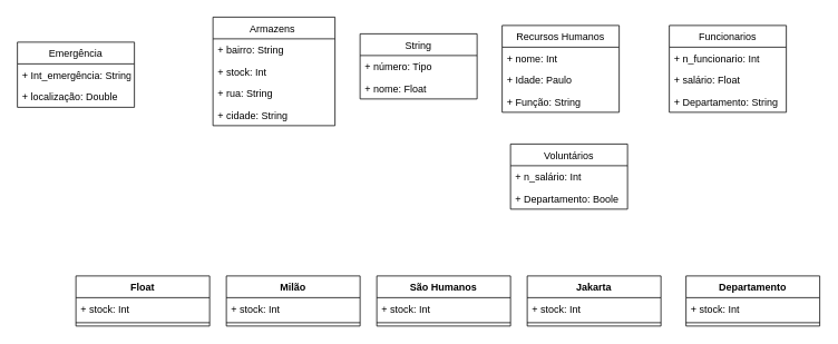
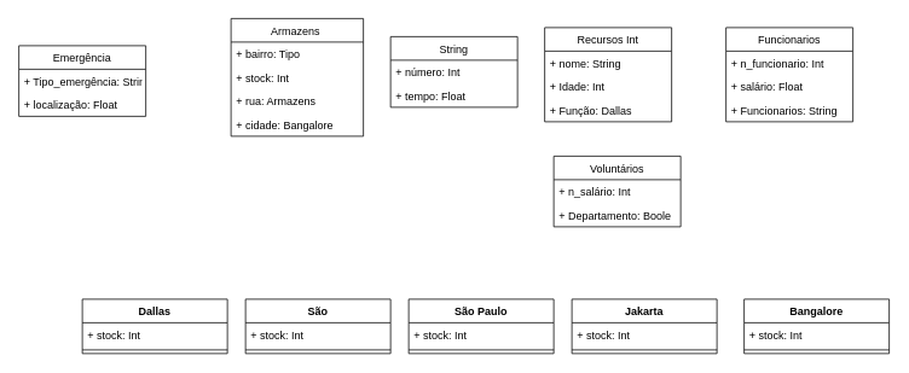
  <mxCell id="0" />
  <mxCell id="1" parent="0" />
  <mxCell id="2" value="Armazens " style="swimlane;fontStyle=0;childLayout=stackLayout;horizontal=1;startSize=26;fillColor=none;horizontalStack=0;resizeParent=1;resizeParentMax=0;resizeLast=0;collapsible=1;marginBottom=0;" vertex="1" parent="1"><mxGeometry x="254" width="146" height="130" as="geometry" y="20"><mxRectangle x="414" width="90" height="26" as="alternateBounds" /></mxGeometry></mxCell>
- <mxCell id="3" value="+ bairro: String" style="text;strokeColor=none;fillColor=none;align=left;verticalAlign=top;spacingLeft=4;spacingRight=4;overflow=hidden;rotatable=0;points=[[0,0.5],[1,0.5]];portConstraint=eastwest;" vertex="1" parent="2"><mxGeometry y="26" width="146" height="26" as="geometry" /></mxCell>
+ <mxCell id="3" value="+ bairro: Tipo" style="text;strokeColor=none;fillColor=none;align=left;verticalAlign=top;spacingLeft=4;spacingRight=4;overflow=hidden;rotatable=0;points=[[0,0.5],[1,0.5]];portConstraint=eastwest;" vertex="1" parent="2"><mxGeometry y="26" width="146" height="26" as="geometry" /></mxCell>
  <mxCell id="4" value="+ stock: Int" style="text;strokeColor=none;fillColor=none;align=left;verticalAlign=top;spacingLeft=4;spacingRight=4;overflow=hidden;rotatable=0;points=[[0,0.5],[1,0.5]];portConstraint=eastwest;" vertex="1" parent="2"><mxGeometry y="52" width="146" height="26" as="geometry" /></mxCell>
- <mxCell id="5" value="+ rua: String" style="text;strokeColor=none;fillColor=none;align=left;verticalAlign=top;spacingLeft=4;spacingRight=4;overflow=hidden;rotatable=0;points=[[0,0.5],[1,0.5]];portConstraint=eastwest;" vertex="1" parent="2"><mxGeometry y="78" width="146" height="26" as="geometry" /></mxCell>
- <mxCell id="6" value="+ cidade: String&#10;" style="text;strokeColor=none;fillColor=none;align=left;verticalAlign=top;spacingLeft=4;spacingRight=4;overflow=hidden;rotatable=0;points=[[0,0.5],[1,0.5]];portConstraint=eastwest;" vertex="1" parent="2"><mxGeometry y="104" width="146" height="26" as="geometry" /></mxCell>
- <mxCell id="7" value="Recursos Humanos" style="swimlane;fontStyle=0;childLayout=stackLayout;horizontal=1;startSize=26;fillColor=none;horizontalStack=0;resizeParent=1;resizeParentMax=0;resizeLast=0;collapsible=1;marginBottom=0;" vertex="1" parent="1"><mxGeometry x="600" y="30" width="140" height="104" as="geometry" /></mxCell>
- <mxCell id="8" value="+ nome: Int" style="text;strokeColor=none;fillColor=none;align=left;verticalAlign=top;spacingLeft=4;spacingRight=4;overflow=hidden;rotatable=0;points=[[0,0.5],[1,0.5]];portConstraint=eastwest;" vertex="1" parent="7"><mxGeometry y="26" width="140" height="26" as="geometry" /></mxCell>
- <mxCell id="9" value="+ Idade: Paulo" style="text;strokeColor=none;fillColor=none;align=left;verticalAlign=top;spacingLeft=4;spacingRight=4;overflow=hidden;rotatable=0;points=[[0,0.5],[1,0.5]];portConstraint=eastwest;" vertex="1" parent="7"><mxGeometry y="52" width="140" height="26" as="geometry" /></mxCell>
- <mxCell id="10" value="+ Função: String" style="text;strokeColor=none;fillColor=none;align=left;verticalAlign=top;spacingLeft=4;spacingRight=4;overflow=hidden;rotatable=0;points=[[0,0.5],[1,0.5]];portConstraint=eastwest;" vertex="1" parent="7"><mxGeometry y="78" width="140" height="26" as="geometry" /></mxCell>
+ <mxCell id="5" value="+ rua: Armazens" style="text;strokeColor=none;fillColor=none;align=left;verticalAlign=top;spacingLeft=4;spacingRight=4;overflow=hidden;rotatable=0;points=[[0,0.5],[1,0.5]];portConstraint=eastwest;" vertex="1" parent="2"><mxGeometry y="78" width="146" height="26" as="geometry" /></mxCell>
+ <mxCell id="6" value="+ cidade: Bangalore&#10;" style="text;strokeColor=none;fillColor=none;align=left;verticalAlign=top;spacingLeft=4;spacingRight=4;overflow=hidden;rotatable=0;points=[[0,0.5],[1,0.5]];portConstraint=eastwest;" vertex="1" parent="2"><mxGeometry y="104" width="146" height="26" as="geometry" /></mxCell>
+ <mxCell id="7" value="Recursos Int" style="swimlane;fontStyle=0;childLayout=stackLayout;horizontal=1;startSize=26;fillColor=none;horizontalStack=0;resizeParent=1;resizeParentMax=0;resizeLast=0;collapsible=1;marginBottom=0;" vertex="1" parent="1"><mxGeometry x="600" y="30" width="140" height="104" as="geometry" /></mxCell>
+ <mxCell id="8" value="+ nome: String" style="text;strokeColor=none;fillColor=none;align=left;verticalAlign=top;spacingLeft=4;spacingRight=4;overflow=hidden;rotatable=0;points=[[0,0.5],[1,0.5]];portConstraint=eastwest;" vertex="1" parent="7"><mxGeometry y="26" width="140" height="26" as="geometry" /></mxCell>
+ <mxCell id="9" value="+ Idade: Int" style="text;strokeColor=none;fillColor=none;align=left;verticalAlign=top;spacingLeft=4;spacingRight=4;overflow=hidden;rotatable=0;points=[[0,0.5],[1,0.5]];portConstraint=eastwest;" vertex="1" parent="7"><mxGeometry y="52" width="140" height="26" as="geometry" /></mxCell>
+ <mxCell id="10" value="+ Função: Dallas" style="text;strokeColor=none;fillColor=none;align=left;verticalAlign=top;spacingLeft=4;spacingRight=4;overflow=hidden;rotatable=0;points=[[0,0.5],[1,0.5]];portConstraint=eastwest;" vertex="1" parent="7"><mxGeometry y="78" width="140" height="26" as="geometry" /></mxCell>
  <mxCell id="11" value="Funcionarios" style="swimlane;fontStyle=0;childLayout=stackLayout;horizontal=1;startSize=26;fillColor=none;horizontalStack=0;resizeParent=1;resizeParentMax=0;resizeLast=0;collapsible=1;marginBottom=0;" vertex="1" parent="1"><mxGeometry x="800" y="30" width="140" height="104" as="geometry" /></mxCell>
  <mxCell id="12" value="+ n_funcionario: Int" style="text;strokeColor=none;fillColor=none;align=left;verticalAlign=top;spacingLeft=4;spacingRight=4;overflow=hidden;rotatable=0;points=[[0,0.5],[1,0.5]];portConstraint=eastwest;" vertex="1" parent="11"><mxGeometry y="26" width="140" height="26" as="geometry" /></mxCell>
  <mxCell id="13" value="+ salário: Float " style="text;strokeColor=none;fillColor=none;align=left;verticalAlign=top;spacingLeft=4;spacingRight=4;overflow=hidden;rotatable=0;points=[[0,0.5],[1,0.5]];portConstraint=eastwest;" vertex="1" parent="11"><mxGeometry y="52" width="140" height="26" as="geometry" /></mxCell>
- <mxCell id="14" value="+ Departamento: String" style="text;strokeColor=none;fillColor=none;align=left;verticalAlign=top;spacingLeft=4;spacingRight=4;overflow=hidden;rotatable=0;points=[[0,0.5],[1,0.5]];portConstraint=eastwest;" vertex="1" parent="11"><mxGeometry y="78" width="140" height="26" as="geometry" /></mxCell>
+ <mxCell id="14" value="+ Funcionarios: String" style="text;strokeColor=none;fillColor=none;align=left;verticalAlign=top;spacingLeft=4;spacingRight=4;overflow=hidden;rotatable=0;points=[[0,0.5],[1,0.5]];portConstraint=eastwest;" vertex="1" parent="11"><mxGeometry y="78" width="140" height="26" as="geometry" /></mxCell>
  <mxCell id="15" value="String" style="swimlane;fontStyle=0;childLayout=stackLayout;horizontal=1;startSize=26;fillColor=none;horizontalStack=0;resizeParent=1;resizeParentMax=0;resizeLast=0;collapsible=1;marginBottom=0;" vertex="1" parent="1"><mxGeometry x="430" y="40" width="140" height="78" as="geometry" /></mxCell>
- <mxCell id="16" value="+ número: Tipo" style="text;strokeColor=none;fillColor=none;align=left;verticalAlign=top;spacingLeft=4;spacingRight=4;overflow=hidden;rotatable=0;points=[[0,0.5],[1,0.5]];portConstraint=eastwest;" vertex="1" parent="15"><mxGeometry y="26" width="140" height="26" as="geometry" /></mxCell>
- <mxCell id="17" value="+ nome: Float" style="text;strokeColor=none;fillColor=none;align=left;verticalAlign=top;spacingLeft=4;spacingRight=4;overflow=hidden;rotatable=0;points=[[0,0.5],[1,0.5]];portConstraint=eastwest;" vertex="1" parent="15"><mxGeometry y="52" width="140" height="26" as="geometry" /></mxCell>
- <mxCell id="18" value="Float" style="swimlane;fontStyle=1;align=center;verticalAlign=top;childLayout=stackLayout;horizontal=1;startSize=26;horizontalStack=0;resizeParent=1;resizeParentMax=0;resizeLast=0;collapsible=1;marginBottom=0;" vertex="1" parent="1"><mxGeometry x="90" y="330" width="160" height="60" as="geometry" /></mxCell>
+ <mxCell id="16" value="+ número: Int" style="text;strokeColor=none;fillColor=none;align=left;verticalAlign=top;spacingLeft=4;spacingRight=4;overflow=hidden;rotatable=0;points=[[0,0.5],[1,0.5]];portConstraint=eastwest;" vertex="1" parent="15"><mxGeometry y="26" width="140" height="26" as="geometry" /></mxCell>
+ <mxCell id="17" value="+ tempo: Float" style="text;strokeColor=none;fillColor=none;align=left;verticalAlign=top;spacingLeft=4;spacingRight=4;overflow=hidden;rotatable=0;points=[[0,0.5],[1,0.5]];portConstraint=eastwest;" vertex="1" parent="15"><mxGeometry y="52" width="140" height="26" as="geometry" /></mxCell>
+ <mxCell id="18" value="Dallas" style="swimlane;fontStyle=1;align=center;verticalAlign=top;childLayout=stackLayout;horizontal=1;startSize=26;horizontalStack=0;resizeParent=1;resizeParentMax=0;resizeLast=0;collapsible=1;marginBottom=0;" vertex="1" parent="1"><mxGeometry x="90" y="330" width="160" height="60" as="geometry" /></mxCell>
  <mxCell id="19" value="+ stock: Int" style="text;strokeColor=none;fillColor=none;align=left;verticalAlign=top;spacingLeft=4;spacingRight=4;overflow=hidden;rotatable=0;points=[[0,0.5],[1,0.5]];portConstraint=eastwest;" vertex="1" parent="18"><mxGeometry y="26" width="160" height="26" as="geometry" /></mxCell>
  <mxCell id="20" value="" style="line;strokeWidth=1;fillColor=none;align=left;verticalAlign=middle;spacingTop=-1;spacingLeft=3;spacingRight=3;rotatable=0;labelPosition=right;points=[];portConstraint=eastwest;" vertex="1" parent="18"><mxGeometry y="52" width="160" height="8" as="geometry" /></mxCell>
- <mxCell id="21" value="Milão" style="swimlane;fontStyle=1;align=center;verticalAlign=top;childLayout=stackLayout;horizontal=1;startSize=26;horizontalStack=0;resizeParent=1;resizeParentMax=0;resizeLast=0;collapsible=1;marginBottom=0;" vertex="1" parent="1"><mxGeometry x="270" y="330" width="160" height="60" as="geometry" /></mxCell>
+ <mxCell id="21" value="São" style="swimlane;fontStyle=1;align=center;verticalAlign=top;childLayout=stackLayout;horizontal=1;startSize=26;horizontalStack=0;resizeParent=1;resizeParentMax=0;resizeLast=0;collapsible=1;marginBottom=0;" vertex="1" parent="1"><mxGeometry x="270" y="330" width="160" height="60" as="geometry" /></mxCell>
  <mxCell id="22" value="+ stock: Int" style="text;strokeColor=none;fillColor=none;align=left;verticalAlign=top;spacingLeft=4;spacingRight=4;overflow=hidden;rotatable=0;points=[[0,0.5],[1,0.5]];portConstraint=eastwest;" vertex="1" parent="21"><mxGeometry y="26" width="160" height="26" as="geometry" /></mxCell>
  <mxCell id="23" value="" style="line;strokeWidth=1;fillColor=none;align=left;verticalAlign=middle;spacingTop=-1;spacingLeft=3;spacingRight=3;rotatable=0;labelPosition=right;points=[];portConstraint=eastwest;" vertex="1" parent="21"><mxGeometry y="52" width="160" height="8" as="geometry" /></mxCell>
  <mxCell id="24" value="Emergência" style="swimlane;fontStyle=0;childLayout=stackLayout;horizontal=1;startSize=26;fillColor=none;horizontalStack=0;resizeParent=1;resizeParentMax=0;resizeLast=0;collapsible=1;marginBottom=0;" vertex="1" parent="1"><mxGeometry x="20" y="50" width="140" height="78" as="geometry" /></mxCell>
- <mxCell id="25" value="+ Int_emergência: String" style="text;strokeColor=none;fillColor=none;align=left;verticalAlign=top;spacingLeft=4;spacingRight=4;overflow=hidden;rotatable=0;points=[[0,0.5],[1,0.5]];portConstraint=eastwest;" vertex="1" parent="24"><mxGeometry y="26" width="140" height="26" as="geometry" /></mxCell>
- <mxCell id="26" value="+ localização: Double" style="text;strokeColor=none;fillColor=none;align=left;verticalAlign=top;spacingLeft=4;spacingRight=4;overflow=hidden;rotatable=0;points=[[0,0.5],[1,0.5]];portConstraint=eastwest;" vertex="1" parent="24"><mxGeometry y="52" width="140" height="26" as="geometry" /></mxCell>
- <mxCell id="27" value="São Humanos" style="swimlane;fontStyle=1;align=center;verticalAlign=top;childLayout=stackLayout;horizontal=1;startSize=26;horizontalStack=0;resizeParent=1;resizeParentMax=0;resizeLast=0;collapsible=1;marginBottom=0;" vertex="1" parent="1"><mxGeometry x="450" y="330" width="160" height="60" as="geometry" /></mxCell>
+ <mxCell id="25" value="+ Tipo_emergência: String" style="text;strokeColor=none;fillColor=none;align=left;verticalAlign=top;spacingLeft=4;spacingRight=4;overflow=hidden;rotatable=0;points=[[0,0.5],[1,0.5]];portConstraint=eastwest;" vertex="1" parent="24"><mxGeometry y="26" width="140" height="26" as="geometry" /></mxCell>
+ <mxCell id="26" value="+ localização: Float" style="text;strokeColor=none;fillColor=none;align=left;verticalAlign=top;spacingLeft=4;spacingRight=4;overflow=hidden;rotatable=0;points=[[0,0.5],[1,0.5]];portConstraint=eastwest;" vertex="1" parent="24"><mxGeometry y="52" width="140" height="26" as="geometry" /></mxCell>
+ <mxCell id="27" value="São Paulo" style="swimlane;fontStyle=1;align=center;verticalAlign=top;childLayout=stackLayout;horizontal=1;startSize=26;horizontalStack=0;resizeParent=1;resizeParentMax=0;resizeLast=0;collapsible=1;marginBottom=0;" vertex="1" parent="1"><mxGeometry x="450" y="330" width="160" height="60" as="geometry" /></mxCell>
  <mxCell id="28" value="+ stock: Int" style="text;strokeColor=none;fillColor=none;align=left;verticalAlign=top;spacingLeft=4;spacingRight=4;overflow=hidden;rotatable=0;points=[[0,0.5],[1,0.5]];portConstraint=eastwest;" vertex="1" parent="27"><mxGeometry y="26" width="160" height="26" as="geometry" /></mxCell>
  <mxCell id="29" value="" style="line;strokeWidth=1;fillColor=none;align=left;verticalAlign=middle;spacingTop=-1;spacingLeft=3;spacingRight=3;rotatable=0;labelPosition=right;points=[];portConstraint=eastwest;" vertex="1" parent="27"><mxGeometry y="52" width="160" height="8" as="geometry" /></mxCell>
  <mxCell id="30" value="Jakarta" style="swimlane;fontStyle=1;align=center;verticalAlign=top;childLayout=stackLayout;horizontal=1;startSize=26;horizontalStack=0;resizeParent=1;resizeParentMax=0;resizeLast=0;collapsible=1;marginBottom=0;" vertex="1" parent="1"><mxGeometry x="630" y="330" width="160" height="60" as="geometry" /></mxCell>
  <mxCell id="31" value="+ stock: Int" style="text;strokeColor=none;fillColor=none;align=left;verticalAlign=top;spacingLeft=4;spacingRight=4;overflow=hidden;rotatable=0;points=[[0,0.5],[1,0.5]];portConstraint=eastwest;" vertex="1" parent="30"><mxGeometry y="26" width="160" height="26" as="geometry" /></mxCell>
  <mxCell id="32" value="" style="line;strokeWidth=1;fillColor=none;align=left;verticalAlign=middle;spacingTop=-1;spacingLeft=3;spacingRight=3;rotatable=0;labelPosition=right;points=[];portConstraint=eastwest;" vertex="1" parent="30"><mxGeometry y="52" width="160" height="8" as="geometry" /></mxCell>
- <mxCell id="33" value="Departamento" style="swimlane;fontStyle=1;align=center;verticalAlign=top;childLayout=stackLayout;horizontal=1;startSize=26;horizontalStack=0;resizeParent=1;resizeParentMax=0;resizeLast=0;collapsible=1;marginBottom=0;" vertex="1" parent="1"><mxGeometry x="820" y="330" width="160" height="60" as="geometry" /></mxCell>
+ <mxCell id="33" value="Bangalore" style="swimlane;fontStyle=1;align=center;verticalAlign=top;childLayout=stackLayout;horizontal=1;startSize=26;horizontalStack=0;resizeParent=1;resizeParentMax=0;resizeLast=0;collapsible=1;marginBottom=0;" vertex="1" parent="1"><mxGeometry x="820" y="330" width="160" height="60" as="geometry" /></mxCell>
  <mxCell id="34" value="+ stock: Int" style="text;strokeColor=none;fillColor=none;align=left;verticalAlign=top;spacingLeft=4;spacingRight=4;overflow=hidden;rotatable=0;points=[[0,0.5],[1,0.5]];portConstraint=eastwest;" vertex="1" parent="33"><mxGeometry y="26" width="160" height="26" as="geometry" /></mxCell>
  <mxCell id="35" value="" style="line;strokeWidth=1;fillColor=none;align=left;verticalAlign=middle;spacingTop=-1;spacingLeft=3;spacingRight=3;rotatable=0;labelPosition=right;points=[];portConstraint=eastwest;" vertex="1" parent="33"><mxGeometry y="52" width="160" height="8" as="geometry" /></mxCell>
  <mxCell id="36" value="Voluntários" style="swimlane;fontStyle=0;childLayout=stackLayout;horizontal=1;startSize=26;fillColor=none;horizontalStack=0;resizeParent=1;resizeParentMax=0;resizeLast=0;collapsible=1;marginBottom=0;" vertex="1" parent="1"><mxGeometry x="610" y="172" width="140" height="78" as="geometry" /></mxCell>
  <mxCell id="37" value="+ n_salário: Int" style="text;strokeColor=none;fillColor=none;align=left;verticalAlign=top;spacingLeft=4;spacingRight=4;overflow=hidden;rotatable=0;points=[[0,0.5],[1,0.5]];portConstraint=eastwest;" vertex="1" parent="36"><mxGeometry y="26" width="140" height="26" as="geometry" /></mxCell>
  <mxCell id="38" value="+ Departamento: Boole" style="text;strokeColor=none;fillColor=none;align=left;verticalAlign=top;spacingLeft=4;spacingRight=4;overflow=hidden;rotatable=0;points=[[0,0.5],[1,0.5]];portConstraint=eastwest;" vertex="1" parent="36"><mxGeometry y="52" width="140" height="26" as="geometry" /></mxCell>
